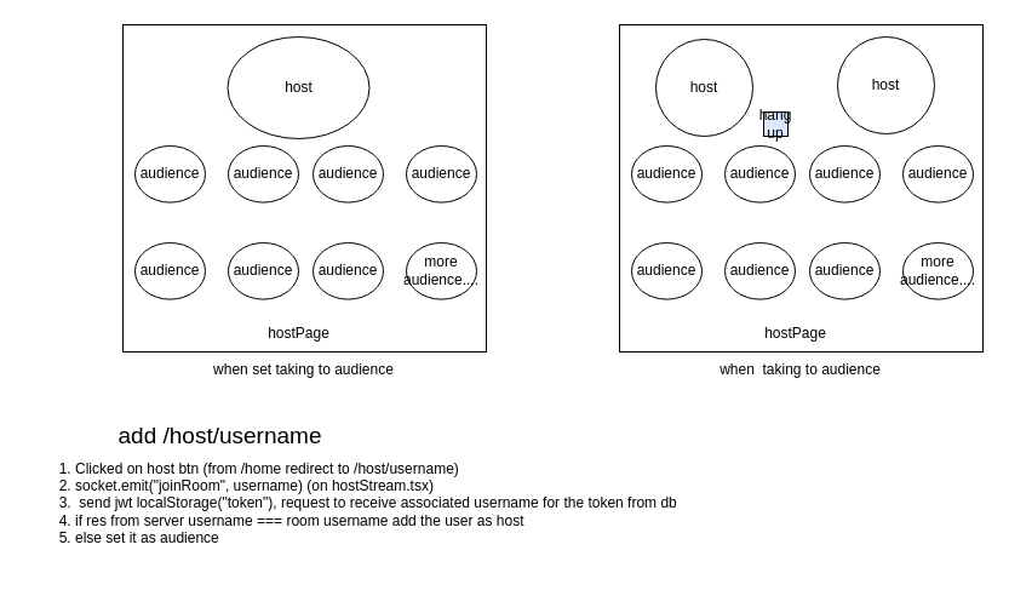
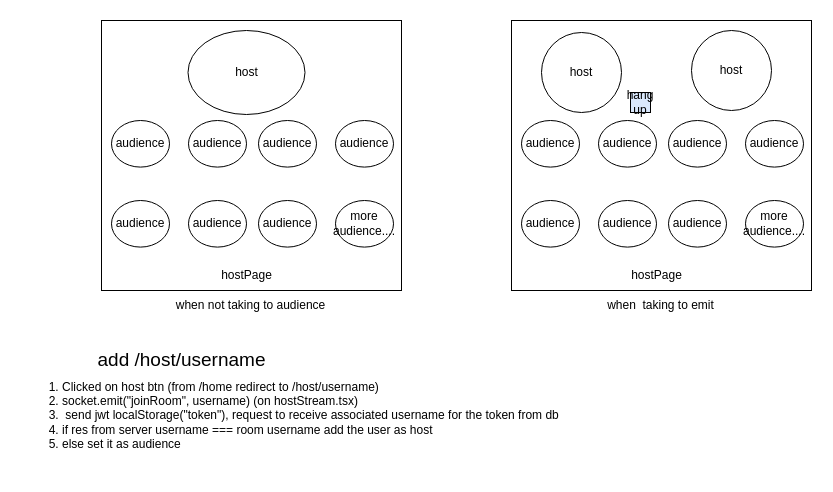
  <mxCell id="0" />
  <mxCell id="1" parent="0" />
  <mxCell id="2" value="" style="rounded=0;whiteSpace=wrap;html=1;" vertex="1" parent="1"><mxGeometry x="101" y="20" width="300" height="270" as="geometry" /></mxCell>
  <mxCell id="3" value="host" style="ellipse;whiteSpace=wrap;html=1;" vertex="1" parent="1"><mxGeometry x="187.5" y="30" width="117" height="84" as="geometry" /></mxCell>
  <mxCell id="4" value="audience" style="ellipse;whiteSpace=wrap;html=1;aspect=fixed;" vertex="1" parent="1"><mxGeometry x="188" y="200" width="58" height="46.6" as="geometry" /></mxCell>
  <mxCell id="5" value="audience" style="ellipse;whiteSpace=wrap;html=1;aspect=fixed;" vertex="1" parent="1"><mxGeometry x="111" y="200" width="58" height="46.6" as="geometry" /></mxCell>
  <mxCell id="6" value="audience" style="ellipse;whiteSpace=wrap;html=1;aspect=fixed;" vertex="1" parent="1"><mxGeometry x="258" y="120" width="58" height="46.6" as="geometry" /></mxCell>
  <mxCell id="7" value="audience" style="ellipse;whiteSpace=wrap;html=1;aspect=fixed;" vertex="1" parent="1"><mxGeometry x="188" y="120" width="58" height="46.6" as="geometry" /></mxCell>
  <mxCell id="8" value="audience" style="ellipse;whiteSpace=wrap;html=1;aspect=fixed;" vertex="1" parent="1"><mxGeometry x="111" y="120" width="58" height="46.6" as="geometry" /></mxCell>
  <mxCell id="9" value="audience" style="ellipse;whiteSpace=wrap;html=1;aspect=fixed;" vertex="1" parent="1"><mxGeometry x="335" y="120" width="58" height="46.6" as="geometry" /></mxCell>
  <mxCell id="10" value="more audience...." style="ellipse;whiteSpace=wrap;html=1;aspect=fixed;" vertex="1" parent="1"><mxGeometry x="335" y="200" width="58" height="46.6" as="geometry" /></mxCell>
  <mxCell id="11" value="audience" style="ellipse;whiteSpace=wrap;html=1;aspect=fixed;" vertex="1" parent="1"><mxGeometry x="258" y="200" width="58" height="46.6" as="geometry" /></mxCell>
  <mxCell id="12" value="hostPage" style="text;html=1;align=center;verticalAlign=middle;resizable=0;points=[];autosize=1;strokeColor=none;fillColor=none;" vertex="1" parent="1"><mxGeometry x="211" y="260" width="70" height="30" as="geometry" /></mxCell>
- <mxCell id="13" value="when set taking to audience" style="text;html=1;align=center;verticalAlign=middle;resizable=0;points=[];autosize=1;strokeColor=none;fillColor=none;" vertex="1" parent="1"><mxGeometry x="165" y="290" width="170" height="30" as="geometry" /></mxCell>
+ <mxCell id="13" value="when not taking to audience" style="text;html=1;align=center;verticalAlign=middle;resizable=0;points=[];autosize=1;strokeColor=none;fillColor=none;" vertex="1" parent="1"><mxGeometry x="165" y="290" width="170" height="30" as="geometry" /></mxCell>
  <mxCell id="14" value="" style="rounded=0;whiteSpace=wrap;html=1;" vertex="1" parent="1"><mxGeometry x="511" y="20" width="300" height="270" as="geometry" /></mxCell>
  <mxCell id="15" value="host" style="ellipse;whiteSpace=wrap;html=1;" vertex="1" parent="1"><mxGeometry x="541" y="32" width="80" height="80" as="geometry" /></mxCell>
  <mxCell id="16" value="audience" style="ellipse;whiteSpace=wrap;html=1;aspect=fixed;" vertex="1" parent="1"><mxGeometry x="598" y="200" width="58" height="46.6" as="geometry" /></mxCell>
  <mxCell id="17" value="audience" style="ellipse;whiteSpace=wrap;html=1;aspect=fixed;" vertex="1" parent="1"><mxGeometry x="521" y="200" width="58" height="46.6" as="geometry" /></mxCell>
  <mxCell id="18" value="audience" style="ellipse;whiteSpace=wrap;html=1;aspect=fixed;" vertex="1" parent="1"><mxGeometry x="668" y="120" width="58" height="46.6" as="geometry" /></mxCell>
  <mxCell id="19" value="audience" style="ellipse;whiteSpace=wrap;html=1;aspect=fixed;" vertex="1" parent="1"><mxGeometry x="598" y="120" width="58" height="46.6" as="geometry" /></mxCell>
  <mxCell id="20" value="audience" style="ellipse;whiteSpace=wrap;html=1;aspect=fixed;" vertex="1" parent="1"><mxGeometry x="521" y="120" width="58" height="46.6" as="geometry" /></mxCell>
  <mxCell id="21" value="audience" style="ellipse;whiteSpace=wrap;html=1;aspect=fixed;" vertex="1" parent="1"><mxGeometry x="745" y="120" width="58" height="46.6" as="geometry" /></mxCell>
  <mxCell id="22" value="more audience...." style="ellipse;whiteSpace=wrap;html=1;aspect=fixed;" vertex="1" parent="1"><mxGeometry x="745" y="200" width="58" height="46.6" as="geometry" /></mxCell>
  <mxCell id="23" value="audience" style="ellipse;whiteSpace=wrap;html=1;aspect=fixed;" vertex="1" parent="1"><mxGeometry x="668" y="200" width="58" height="46.6" as="geometry" /></mxCell>
  <mxCell id="24" value="hostPage" style="text;html=1;align=center;verticalAlign=middle;resizable=0;points=[];autosize=1;strokeColor=none;fillColor=none;" vertex="1" parent="1"><mxGeometry x="621" y="260" width="70" height="30" as="geometry" /></mxCell>
- <mxCell id="25" value="when&amp;nbsp; taking to audience" style="text;html=1;align=center;verticalAlign=middle;resizable=0;points=[];autosize=1;strokeColor=none;fillColor=none;" vertex="1" parent="1"><mxGeometry x="580" y="290" width="160" height="30" as="geometry" /></mxCell>
+ <mxCell id="25" value="when&amp;nbsp; taking to emit" style="text;html=1;align=center;verticalAlign=middle;resizable=0;points=[];autosize=1;strokeColor=none;fillColor=none;" vertex="1" parent="1"><mxGeometry x="580" y="290" width="160" height="30" as="geometry" /></mxCell>
  <mxCell id="26" value="host" style="ellipse;whiteSpace=wrap;html=1;" vertex="1" parent="1"><mxGeometry x="691" y="30" width="80" height="80" as="geometry" /></mxCell>
  <mxCell id="27" value="hang up" style="rounded=0;whiteSpace=wrap;html=1;fillColor=#dae8fc;" vertex="1" parent="1"><mxGeometry x="630" y="92" width="20" height="20" as="geometry" /></mxCell>
  <mxCell id="28" value="&lt;font style=&quot;font-size: 19px;&quot;&gt;add /host/username&lt;/font&gt;" style="text;html=1;align=center;verticalAlign=middle;resizable=0;points=[];autosize=1;strokeColor=none;fillColor=none;" vertex="1" parent="1"><mxGeometry x="71" y="340" width="220" height="40" as="geometry" /></mxCell>
  <mxCell id="29" value="&lt;ol style=&quot;font-size: 12px;&quot;&gt;&lt;li style=&quot;font-size: 12px;&quot;&gt;Clicked on host btn (from /home redirect to /host/username)&lt;/li&gt;&lt;li style=&quot;font-size: 12px;&quot;&gt;socket.emit(&quot;joinRoom&quot;, username) (on hostStream.tsx)&lt;/li&gt;&lt;li style=&quot;font-size: 12px;&quot;&gt;&amp;nbsp;send jwt localStorage(&quot;token&quot;), request to receive associated username for the token from db&lt;/li&gt;&lt;li style=&quot;font-size: 12px;&quot;&gt;if res from server username === room username add the user as host&lt;/li&gt;&lt;li style=&quot;font-size: 12px;&quot;&gt;else set it as audience&amp;nbsp;&lt;/li&gt;&lt;/ol&gt;" style="text;html=1;align=left;verticalAlign=middle;resizable=0;points=[];autosize=1;strokeColor=none;fillColor=none;fontSize=12;" vertex="1" parent="1"><mxGeometry x="20" y="360" width="560" height="110" as="geometry" /></mxCell>
